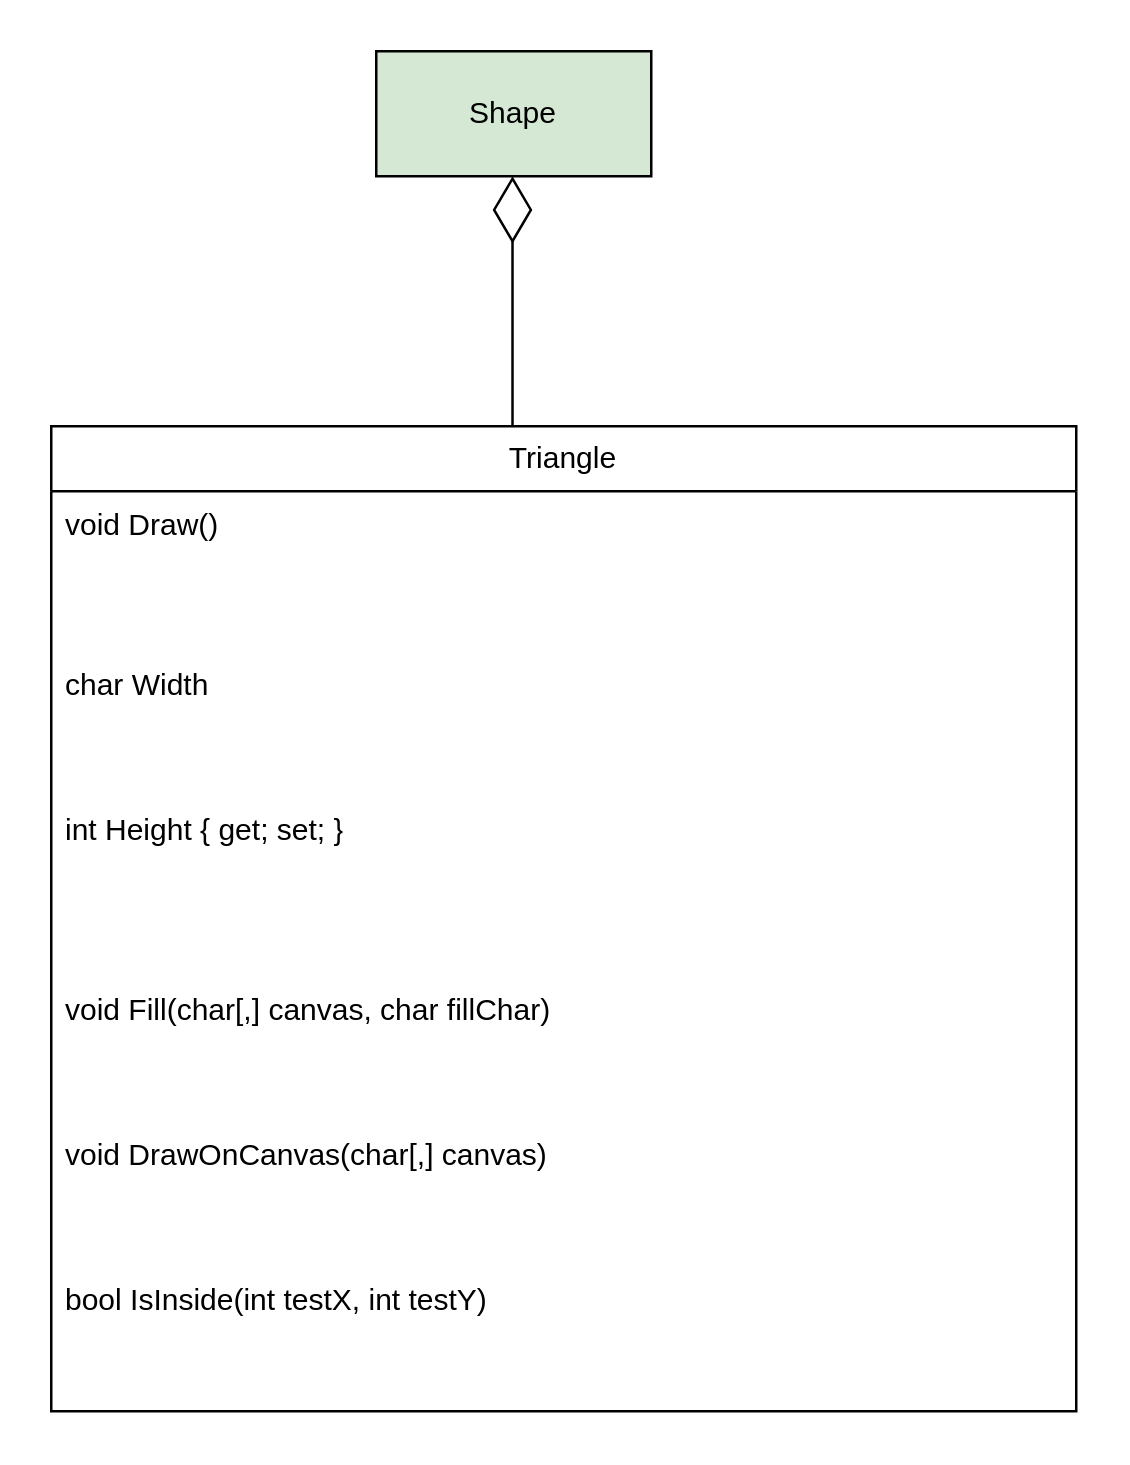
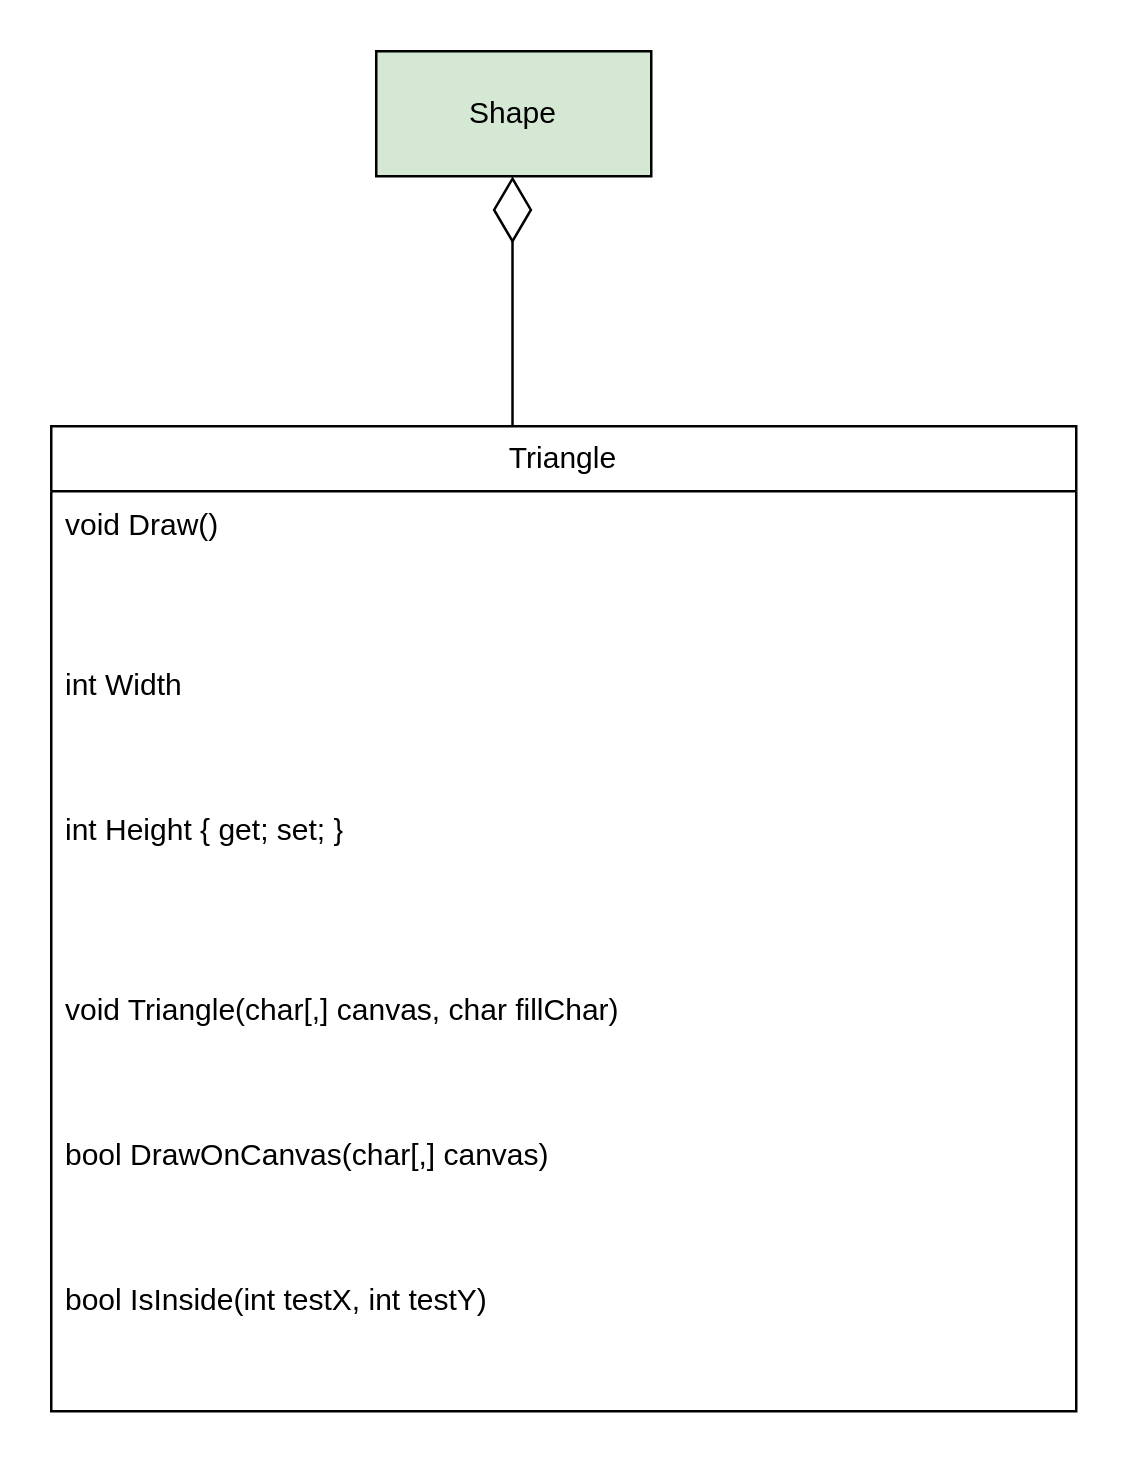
  <mxCell id="0" />
  <mxCell id="1" parent="0" />
  <mxCell id="2" value="Triangle" style="swimlane;fontStyle=0;childLayout=stackLayout;horizontal=1;startSize=26;fillColor=none;horizontalStack=0;resizeParent=1;resizeParentMax=0;resizeLast=0;collapsible=1;marginBottom=0;whiteSpace=wrap;html=1;" parent="1" vertex="1"><mxGeometry x="20" y="170" width="410" height="394" as="geometry" /></mxCell>
  <mxCell id="3" value="void Draw()" style="text;strokeColor=none;fillColor=none;align=left;verticalAlign=top;spacingLeft=4;spacingRight=4;overflow=hidden;rotatable=0;points=[[0,0.5],[1,0.5]];portConstraint=eastwest;whiteSpace=wrap;html=1;" parent="2" vertex="1"><mxGeometry y="26" width="410" height="64" as="geometry" /></mxCell>
- <mxCell id="4" value="char Width" style="text;strokeColor=none;fillColor=none;align=left;verticalAlign=top;spacingLeft=4;spacingRight=4;overflow=hidden;rotatable=0;points=[[0,0.5],[1,0.5]];portConstraint=eastwest;whiteSpace=wrap;html=1;" parent="2" vertex="1"><mxGeometry y="90" width="410" height="58" as="geometry" /></mxCell>
+ <mxCell id="4" value="int Width" style="text;strokeColor=none;fillColor=none;align=left;verticalAlign=top;spacingLeft=4;spacingRight=4;overflow=hidden;rotatable=0;points=[[0,0.5],[1,0.5]];portConstraint=eastwest;whiteSpace=wrap;html=1;" parent="2" vertex="1"><mxGeometry y="90" width="410" height="58" as="geometry" /></mxCell>
  <mxCell id="5" value="int Height { get; set; }" style="text;strokeColor=none;fillColor=none;align=left;verticalAlign=top;spacingLeft=4;spacingRight=4;overflow=hidden;rotatable=0;points=[[0,0.5],[1,0.5]];portConstraint=eastwest;whiteSpace=wrap;html=1;" parent="2" vertex="1"><mxGeometry y="148" width="410" height="72" as="geometry" /></mxCell>
- <mxCell id="6" value="void Fill(char[,] canvas, char fillChar)" style="text;strokeColor=none;fillColor=none;align=left;verticalAlign=top;spacingLeft=4;spacingRight=4;overflow=hidden;rotatable=0;points=[[0,0.5],[1,0.5]];portConstraint=eastwest;whiteSpace=wrap;html=1;" parent="2" vertex="1"><mxGeometry y="220" width="410" height="58" as="geometry" /></mxCell>
- <mxCell id="7" value="void DrawOnCanvas(char[,] canvas)" style="text;strokeColor=none;fillColor=none;align=left;verticalAlign=top;spacingLeft=4;spacingRight=4;overflow=hidden;rotatable=0;points=[[0,0.5],[1,0.5]];portConstraint=eastwest;whiteSpace=wrap;html=1;" parent="2" vertex="1"><mxGeometry y="278" width="410" height="58" as="geometry" /></mxCell>
+ <mxCell id="6" value="void Triangle(char[,] canvas, char fillChar)" style="text;strokeColor=none;fillColor=none;align=left;verticalAlign=top;spacingLeft=4;spacingRight=4;overflow=hidden;rotatable=0;points=[[0,0.5],[1,0.5]];portConstraint=eastwest;whiteSpace=wrap;html=1;" parent="2" vertex="1"><mxGeometry y="220" width="410" height="58" as="geometry" /></mxCell>
+ <mxCell id="7" value="bool DrawOnCanvas(char[,] canvas)" style="text;strokeColor=none;fillColor=none;align=left;verticalAlign=top;spacingLeft=4;spacingRight=4;overflow=hidden;rotatable=0;points=[[0,0.5],[1,0.5]];portConstraint=eastwest;whiteSpace=wrap;html=1;" parent="2" vertex="1"><mxGeometry y="278" width="410" height="58" as="geometry" /></mxCell>
  <mxCell id="8" value="bool IsInside(int testX, int testY)" style="text;strokeColor=none;fillColor=none;align=left;verticalAlign=top;spacingLeft=4;spacingRight=4;overflow=hidden;rotatable=0;points=[[0,0.5],[1,0.5]];portConstraint=eastwest;whiteSpace=wrap;html=1;" vertex="1" parent="2"><mxGeometry y="336" width="410" height="58" as="geometry" /></mxCell>
  <mxCell id="9" value="Shape" style="html=1;whiteSpace=wrap;fillColor=#d5e8d4;" parent="1" vertex="1"><mxGeometry x="150" y="20" width="110" height="50" as="geometry" /></mxCell>
  <mxCell id="10" value="" style="endArrow=diamondThin;endFill=0;endSize=24;html=1;rounded=0;" parent="1" edge="1"><mxGeometry width="160" relative="1" as="geometry"><mxPoint x="204.5" y="170" as="sourcePoint" /><mxPoint x="204.5" y="70" as="targetPoint" /></mxGeometry></mxCell>
